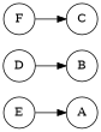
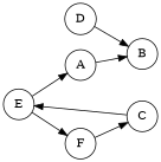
  digraph {
    rankdir=LR
    node [shape=circle]
    A
    B
    C
    E
    F
    D
+   A -> B
+   C -> E
    E -> A
+   E -> F
    F -> C
    D -> B
  }
